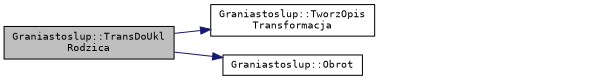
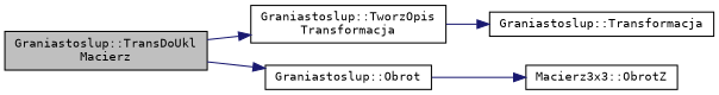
  digraph {
    fontname="DejaVu Sans Mono"
    rankdir=LR
    node [color=black fillcolor=white fontname="DejaVu Sans Mono" fontsize=10 shape=record style=filled]
    edge [color=midnightblue fontname="DejaVu Sans Mono" fontsize=10 labelfontname=FreeSans labelfontsize=10 style=solid]
-   n1 [fillcolor=grey75 fontcolor=black height=0.2 label="Graniastoslup::TransDoUkl\lRodzica" width=0.4]
+   n1 [fillcolor=grey75 fontcolor=black height=0.2 label="Graniastoslup::TransDoUkl\lMacierz" width=0.4]
    n2 [height=0.2 label="Graniastoslup::TworzOpis\lTransformacja" width=0.4]
    n3 [height=0.2 label="Graniastoslup::Obrot" width=0.4]
+   n4 [height=0.2 label="Graniastoslup::Transformacja" width=0.4]
+   n5 [height=0.2 label="Macierz3x3::ObrotZ" width=0.4]
    n1 -> n2
    n1 -> n3
+   n2 -> n4
+   n3 -> n5
  }
